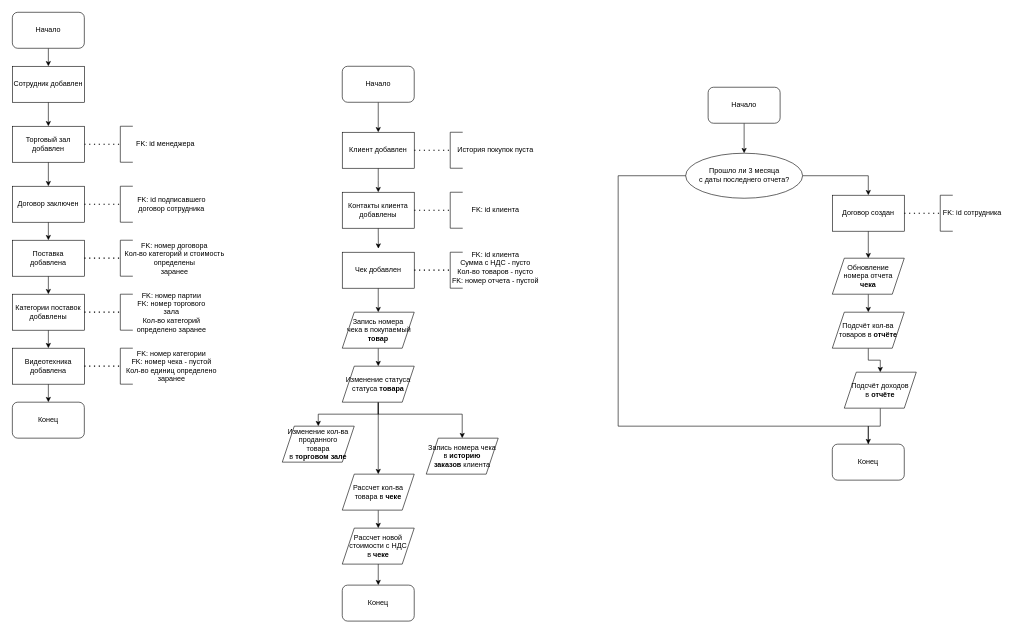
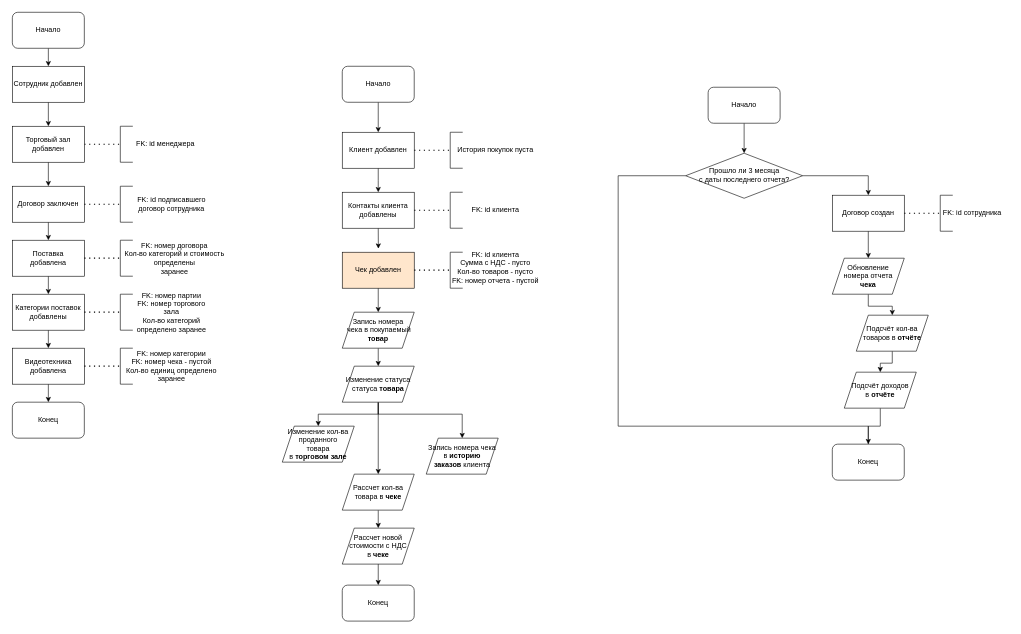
  <mxCell id="0" />
  <mxCell id="1" parent="0" />
  <mxCell id="2" style="edgeStyle=orthogonalEdgeStyle;rounded=0;orthogonalLoop=1;jettySize=auto;html=1;exitX=0.5;exitY=1;exitDx=0;exitDy=0;entryX=0.5;entryY=0;entryDx=0;entryDy=0;" edge="1" parent="1" source="3"><mxGeometry relative="1" as="geometry"><mxPoint x="630" y="320" as="targetPoint" /></mxGeometry></mxCell>
  <mxCell id="3" value="Клиент добавлен " style="rounded=0;whiteSpace=wrap;html=1;" vertex="1" parent="1"><mxGeometry x="570" y="220" width="120" height="60" as="geometry" /></mxCell>
  <mxCell id="4" style="edgeStyle=orthogonalEdgeStyle;rounded=0;orthogonalLoop=1;jettySize=auto;html=1;exitX=0.5;exitY=1;exitDx=0;exitDy=0;entryX=0.585;entryY=0.067;entryDx=0;entryDy=0;entryPerimeter=0;" edge="1" parent="1"><mxGeometry relative="1" as="geometry"><mxPoint x="630" y="380" as="sourcePoint" /><mxPoint x="630.2" y="414.02" as="targetPoint" /></mxGeometry></mxCell>
  <mxCell id="5" value="Контакты клиента добавлены " style="rounded=0;whiteSpace=wrap;html=1;" vertex="1" parent="1"><mxGeometry x="570" y="320" width="120" height="60" as="geometry" /></mxCell>
  <mxCell id="6" value="" style="endArrow=none;dashed=1;html=1;dashPattern=1 3;strokeWidth=2;rounded=0;entryX=0.5;entryY=1;entryDx=0;entryDy=0;" edge="1" parent="1" target="7"><mxGeometry width="50" height="50" relative="1" as="geometry"><mxPoint x="690" y="250" as="sourcePoint" /><mxPoint x="740" y="250" as="targetPoint" /></mxGeometry></mxCell>
  <mxCell id="7" value="" style="shape=partialRectangle;whiteSpace=wrap;html=1;bottom=1;right=1;left=1;top=0;fillColor=none;routingCenterX=-0.5;rotation=90;" vertex="1" parent="1"><mxGeometry x="730" y="240" width="60" height="20" as="geometry" /></mxCell>
  <mxCell id="8" value="" style="endArrow=none;dashed=1;html=1;dashPattern=1 3;strokeWidth=2;rounded=0;entryX=0.5;entryY=1;entryDx=0;entryDy=0;" edge="1" parent="1" target="9"><mxGeometry width="50" height="50" relative="1" as="geometry"><mxPoint x="140" y="240" as="sourcePoint" /><mxPoint x="190" y="240" as="targetPoint" /></mxGeometry></mxCell>
  <mxCell id="9" value="" style="shape=partialRectangle;whiteSpace=wrap;html=1;bottom=1;right=1;left=1;top=0;fillColor=none;routingCenterX=-0.5;rotation=90;" vertex="1" parent="1"><mxGeometry x="180" y="230" width="60" height="20" as="geometry" /></mxCell>
  <mxCell id="10" value="История покупок пуста" style="text;html=1;align=center;verticalAlign=middle;resizable=0;points=[];autosize=1;strokeColor=none;fillColor=none;" vertex="1" parent="1"><mxGeometry x="750" y="235" width="150" height="30" as="geometry" /></mxCell>
  <mxCell id="11" style="edgeStyle=orthogonalEdgeStyle;rounded=0;orthogonalLoop=1;jettySize=auto;html=1;exitX=0.5;exitY=1;exitDx=0;exitDy=0;entryX=0.5;entryY=0;entryDx=0;entryDy=0;" edge="1" parent="1" source="12" target="17"><mxGeometry relative="1" as="geometry" /></mxCell>
- <mxCell id="12" value="Чек добавлен" style="rounded=0;whiteSpace=wrap;html=1;" vertex="1" parent="1"><mxGeometry x="570" y="420" width="120" height="60" as="geometry" /></mxCell>
+ <mxCell id="12" value="Чек добавлен" style="rounded=0;whiteSpace=wrap;html=1;fillColor=#ffe6cc;" vertex="1" parent="1"><mxGeometry x="570" y="420" width="120" height="60" as="geometry" /></mxCell>
  <mxCell id="13" value="" style="endArrow=none;dashed=1;html=1;dashPattern=1 3;strokeWidth=2;rounded=0;entryX=0.5;entryY=1;entryDx=0;entryDy=0;" edge="1" parent="1" target="14"><mxGeometry width="50" height="50" relative="1" as="geometry"><mxPoint x="690" as="sourcePoint" y="450" /><mxPoint x="740" as="targetPoint" y="450" /></mxGeometry></mxCell>
  <mxCell id="14" value="" style="shape=partialRectangle;whiteSpace=wrap;html=1;bottom=1;right=1;left=1;top=0;fillColor=none;routingCenterX=-0.5;rotation=90;" vertex="1" parent="1"><mxGeometry x="730" y="440" width="60" height="20" as="geometry" /></mxCell>
  <mxCell id="15" value="&lt;div&gt;FK: id клиента&lt;/div&gt;&lt;div&gt;Сумма с НДС - пусто&lt;/div&gt;&lt;div&gt;Кол-во товаров - пусто&lt;/div&gt;&lt;div&gt;FK: номер отчета - пустой&lt;/div&gt;" style="text;html=1;align=center;verticalAlign=middle;resizable=0;points=[];autosize=1;strokeColor=none;fillColor=none;" vertex="1" parent="1"><mxGeometry x="740" y="410" width="170" height="70" as="geometry" /></mxCell>
  <mxCell id="16" style="edgeStyle=orthogonalEdgeStyle;rounded=0;orthogonalLoop=1;jettySize=auto;html=1;exitX=0.5;exitY=1;exitDx=0;exitDy=0;entryX=0.5;entryY=0;entryDx=0;entryDy=0;" edge="1" parent="1" source="17" target="21"><mxGeometry relative="1" as="geometry" /></mxCell>
  <mxCell id="17" value="&lt;div&gt;Запись номера&lt;/div&gt;&lt;div&gt;&amp;nbsp;чека в покупаемый &lt;br&gt;&lt;b&gt;товар&lt;/b&gt;&lt;/div&gt;" style="shape=parallelogram;perimeter=parallelogramPerimeter;whiteSpace=wrap;html=1;fixedSize=1;" vertex="1" parent="1"><mxGeometry x="570" y="520" width="120" height="60" as="geometry" /></mxCell>
  <mxCell id="18" style="edgeStyle=orthogonalEdgeStyle;rounded=0;orthogonalLoop=1;jettySize=auto;html=1;exitX=0.5;exitY=1;exitDx=0;exitDy=0;entryX=0.5;entryY=0;entryDx=0;entryDy=0;" edge="1" parent="1" source="21" target="24"><mxGeometry relative="1" as="geometry" /></mxCell>
  <mxCell id="19" style="edgeStyle=orthogonalEdgeStyle;rounded=0;orthogonalLoop=1;jettySize=auto;html=1;exitX=0.5;exitY=1;exitDx=0;exitDy=0;entryX=0.5;entryY=0;entryDx=0;entryDy=0;" edge="1" parent="1" source="21" target="28"><mxGeometry relative="1" as="geometry" /></mxCell>
  <mxCell id="20" style="edgeStyle=orthogonalEdgeStyle;rounded=0;orthogonalLoop=1;jettySize=auto;html=1;exitX=0.5;exitY=1;exitDx=0;exitDy=0;entryX=0.5;entryY=0;entryDx=0;entryDy=0;" edge="1" parent="1" source="21" target="46"><mxGeometry relative="1" as="geometry"><Array as="points"><mxPoint x="630" y="690" /><mxPoint x="770" y="690" /></Array></mxGeometry></mxCell>
  <mxCell id="21" value="&lt;div&gt;Изменение статуса&lt;/div&gt;статуса &lt;b&gt;товара&lt;/b&gt;" style="shape=parallelogram;perimeter=parallelogramPerimeter;whiteSpace=wrap;html=1;fixedSize=1;" vertex="1" parent="1"><mxGeometry x="570" y="610" width="120" height="60" as="geometry" /></mxCell>
  <mxCell id="22" style="edgeStyle=orthogonalEdgeStyle;rounded=0;orthogonalLoop=1;jettySize=auto;html=1;exitX=0.5;exitY=1;exitDx=0;exitDy=0;" edge="1" parent="1" source="23" target="3"><mxGeometry relative="1" as="geometry" /></mxCell>
  <mxCell id="23" value="Начало" style="rounded=1;whiteSpace=wrap;html=1;" vertex="1" parent="1"><mxGeometry x="570" y="110" width="120" height="60" as="geometry" /></mxCell>
  <mxCell id="24" value="&lt;div&gt;Изменение кол-ва &lt;br&gt;&lt;/div&gt;&lt;div&gt;проданного&lt;/div&gt;&lt;div&gt;товара&lt;br&gt;в &lt;b&gt;торговом зале&lt;/b&gt;&lt;/div&gt;" style="shape=parallelogram;perimeter=parallelogramPerimeter;whiteSpace=wrap;html=1;fixedSize=1;" vertex="1" parent="1"><mxGeometry x="470" y="710" width="120" height="60" as="geometry" /></mxCell>
  <mxCell id="25" style="edgeStyle=orthogonalEdgeStyle;rounded=0;orthogonalLoop=1;jettySize=auto;html=1;exitX=0.5;exitY=1;exitDx=0;exitDy=0;entryX=0.5;entryY=0;entryDx=0;entryDy=0;" edge="1" parent="1" source="26" target="69"><mxGeometry relative="1" as="geometry" /></mxCell>
  <mxCell id="26" value="Начало" style="rounded=1;whiteSpace=wrap;html=1;" vertex="1" parent="1"><mxGeometry x="20" y="20" width="120" height="60" as="geometry" /></mxCell>
  <mxCell id="27" style="edgeStyle=orthogonalEdgeStyle;rounded=0;orthogonalLoop=1;jettySize=auto;html=1;exitX=0.5;exitY=1;exitDx=0;exitDy=0;entryX=0.5;entryY=0;entryDx=0;entryDy=0;" edge="1" parent="1" source="28" target="30"><mxGeometry relative="1" as="geometry" /></mxCell>
  <mxCell id="28" value="Рассчет кол-ва товара в &lt;b&gt;чеке&lt;/b&gt;" style="shape=parallelogram;perimeter=parallelogramPerimeter;whiteSpace=wrap;html=1;fixedSize=1;" vertex="1" parent="1"><mxGeometry x="570" y="790" width="120" height="60" as="geometry" /></mxCell>
  <mxCell id="29" style="edgeStyle=orthogonalEdgeStyle;rounded=0;orthogonalLoop=1;jettySize=auto;html=1;exitX=0.5;exitY=1;exitDx=0;exitDy=0;entryX=0.5;entryY=0;entryDx=0;entryDy=0;" edge="1" parent="1" source="30" target="47"><mxGeometry relative="1" as="geometry" /></mxCell>
  <mxCell id="30" value="Рассчет новой стоимости с НДС&lt;br&gt; в &lt;b&gt;чеке&lt;/b&gt;" style="shape=parallelogram;perimeter=parallelogramPerimeter;whiteSpace=wrap;html=1;fixedSize=1;" vertex="1" parent="1"><mxGeometry x="570" y="880" width="120" height="60" as="geometry" /></mxCell>
  <mxCell id="31" style="edgeStyle=orthogonalEdgeStyle;rounded=0;orthogonalLoop=1;jettySize=auto;html=1;exitX=0.5;exitY=1;exitDx=0;exitDy=0;entryX=0.5;entryY=0;entryDx=0;entryDy=0;" edge="1" parent="1" source="32" target="37"><mxGeometry relative="1" as="geometry" /></mxCell>
  <mxCell id="32" value="Договор заключен" style="rounded=0;whiteSpace=wrap;html=1;" vertex="1" parent="1"><mxGeometry x="20" y="310" width="120" height="60" as="geometry" /></mxCell>
  <mxCell id="33" value="" style="endArrow=none;dashed=1;html=1;dashPattern=1 3;strokeWidth=2;rounded=0;entryX=0.5;entryY=1;entryDx=0;entryDy=0;" edge="1" parent="1" target="34"><mxGeometry width="50" height="50" relative="1" as="geometry"><mxPoint x="140" y="340" as="sourcePoint" /><mxPoint x="190" y="340" as="targetPoint" /></mxGeometry></mxCell>
  <mxCell id="34" value="" style="shape=partialRectangle;whiteSpace=wrap;html=1;bottom=1;right=1;left=1;top=0;fillColor=none;routingCenterX=-0.5;rotation=90;" vertex="1" parent="1"><mxGeometry x="180" y="330" width="60" height="20" as="geometry" /></mxCell>
  <mxCell id="35" value="FK: id подписавшего&lt;br&gt; договор сотрудника " style="text;html=1;align=center;verticalAlign=middle;resizable=0;points=[];autosize=1;strokeColor=none;fillColor=none;" vertex="1" parent="1"><mxGeometry x="215" y="320" width="140" height="40" as="geometry" /></mxCell>
  <mxCell id="36" style="edgeStyle=orthogonalEdgeStyle;rounded=0;orthogonalLoop=1;jettySize=auto;html=1;exitX=0.5;exitY=1;exitDx=0;exitDy=0;entryX=0.5;entryY=0;entryDx=0;entryDy=0;" edge="1" parent="1" source="37" target="42"><mxGeometry relative="1" as="geometry" /></mxCell>
  <mxCell id="37" value="Поставка&lt;br&gt;добавлена" style="rounded=0;whiteSpace=wrap;html=1;" vertex="1" parent="1"><mxGeometry x="20" y="400" width="120" height="60" as="geometry" /></mxCell>
  <mxCell id="38" value="" style="endArrow=none;dashed=1;html=1;dashPattern=1 3;strokeWidth=2;rounded=0;entryX=0.5;entryY=1;entryDx=0;entryDy=0;" edge="1" parent="1" target="39"><mxGeometry width="50" height="50" relative="1" as="geometry"><mxPoint x="140" y="430" as="sourcePoint" /><mxPoint x="190" y="430" as="targetPoint" /></mxGeometry></mxCell>
  <mxCell id="39" value="" style="shape=partialRectangle;whiteSpace=wrap;html=1;bottom=1;right=1;left=1;top=0;fillColor=none;routingCenterX=-0.5;rotation=90;" vertex="1" parent="1"><mxGeometry x="180" y="420" width="60" height="20" as="geometry" /></mxCell>
  <mxCell id="40" value="FK: номер договора&lt;br&gt;Кол-во категорий и стоимость&lt;br&gt;определены &lt;br&gt;заранее" style="text;html=1;align=center;verticalAlign=middle;resizable=0;points=[];autosize=1;strokeColor=none;fillColor=none;" vertex="1" parent="1"><mxGeometry x="195" y="395" width="190" height="70" as="geometry" /></mxCell>
  <mxCell id="41" style="edgeStyle=orthogonalEdgeStyle;rounded=0;orthogonalLoop=1;jettySize=auto;html=1;exitX=0.5;exitY=1;exitDx=0;exitDy=0;entryX=0.5;entryY=0;entryDx=0;entryDy=0;" edge="1" parent="1" source="42" target="52"><mxGeometry relative="1" as="geometry" /></mxCell>
  <mxCell id="42" value="Категории поставок&lt;br&gt;добавлены" style="rounded=0;whiteSpace=wrap;html=1;" vertex="1" parent="1"><mxGeometry x="20" y="490" width="120" height="60" as="geometry" /></mxCell>
  <mxCell id="43" value="" style="endArrow=none;dashed=1;html=1;dashPattern=1 3;strokeWidth=2;rounded=0;entryX=0.5;entryY=1;entryDx=0;entryDy=0;" edge="1" parent="1" target="44"><mxGeometry width="50" height="50" relative="1" as="geometry"><mxPoint x="140" y="520" as="sourcePoint" /><mxPoint x="190" y="520" as="targetPoint" /></mxGeometry></mxCell>
  <mxCell id="44" value="" style="shape=partialRectangle;whiteSpace=wrap;html=1;bottom=1;right=1;left=1;top=0;fillColor=none;routingCenterX=-0.5;rotation=90;" vertex="1" parent="1"><mxGeometry x="180" y="510" width="60" height="20" as="geometry" /></mxCell>
  <mxCell id="45" value="FK: номер партии&lt;br&gt;FK: номер торгового &lt;br&gt;зала&lt;br&gt;Кол-во категорий &lt;br&gt;определено заранее" style="text;html=1;align=center;verticalAlign=middle;resizable=0;points=[];autosize=1;strokeColor=none;fillColor=none;" vertex="1" parent="1"><mxGeometry x="215" y="475" width="140" height="90" as="geometry" /></mxCell>
  <mxCell id="46" value="Запись номера чека&lt;br&gt;в &lt;b&gt;историю &lt;br&gt;заказов&lt;/b&gt; клиента" style="shape=parallelogram;perimeter=parallelogramPerimeter;whiteSpace=wrap;html=1;fixedSize=1;" vertex="1" parent="1"><mxGeometry x="710" y="730" width="120" height="60" as="geometry" /></mxCell>
  <mxCell id="47" value="Конец" style="rounded=1;whiteSpace=wrap;html=1;" vertex="1" parent="1"><mxGeometry x="570" y="975" width="120" height="60" as="geometry" /></mxCell>
  <mxCell id="48" style="edgeStyle=orthogonalEdgeStyle;rounded=0;orthogonalLoop=1;jettySize=auto;html=1;exitX=0.5;exitY=1;exitDx=0;exitDy=0;entryX=0.5;entryY=0;entryDx=0;entryDy=0;" edge="1" parent="1" source="49" target="32"><mxGeometry relative="1" as="geometry" /></mxCell>
  <mxCell id="49" value="Торговый зал&lt;br&gt;добавлен" style="rounded=0;whiteSpace=wrap;html=1;" vertex="1" parent="1"><mxGeometry x="20" y="210" width="120" height="60" as="geometry" /></mxCell>
  <mxCell id="50" value="FK: id менеджера" style="text;html=1;align=center;verticalAlign=middle;resizable=0;points=[];autosize=1;strokeColor=none;fillColor=none;" vertex="1" parent="1"><mxGeometry x="215" y="225" width="120" height="30" as="geometry" /></mxCell>
  <mxCell id="51" style="edgeStyle=orthogonalEdgeStyle;rounded=0;orthogonalLoop=1;jettySize=auto;html=1;exitX=0.5;exitY=1;exitDx=0;exitDy=0;entryX=0.5;entryY=0;entryDx=0;entryDy=0;" edge="1" parent="1" source="52" target="56"><mxGeometry relative="1" as="geometry" /></mxCell>
  <mxCell id="52" value="Видеотехника&lt;br&gt;добавлена" style="rounded=0;whiteSpace=wrap;html=1;" vertex="1" parent="1"><mxGeometry x="20" y="580" width="120" height="60" as="geometry" /></mxCell>
  <mxCell id="53" value="" style="endArrow=none;dashed=1;html=1;dashPattern=1 3;strokeWidth=2;rounded=0;entryX=0.5;entryY=1;entryDx=0;entryDy=0;" edge="1" parent="1" target="54"><mxGeometry width="50" height="50" relative="1" as="geometry"><mxPoint x="140" y="610" as="sourcePoint" /><mxPoint x="190" y="610" as="targetPoint" /></mxGeometry></mxCell>
  <mxCell id="54" value="" style="shape=partialRectangle;whiteSpace=wrap;html=1;bottom=1;right=1;left=1;top=0;fillColor=none;routingCenterX=-0.5;rotation=90;" vertex="1" parent="1"><mxGeometry x="180" y="600" width="60" height="20" as="geometry" /></mxCell>
  <mxCell id="55" value="FK: номер категории&lt;br&gt;&lt;div&gt;FK: номер чека - пустой&lt;br&gt;Кол-во единиц определено&lt;br&gt;заранее&lt;/div&gt;" style="text;html=1;align=center;verticalAlign=middle;resizable=0;points=[];autosize=1;strokeColor=none;fillColor=none;" vertex="1" parent="1"><mxGeometry x="200" y="575" width="170" height="70" as="geometry" /></mxCell>
  <mxCell id="56" value="Конец" style="rounded=1;whiteSpace=wrap;html=1;" vertex="1" parent="1"><mxGeometry x="20" y="670" width="120" height="60" as="geometry" /></mxCell>
  <mxCell id="57" style="edgeStyle=orthogonalEdgeStyle;rounded=0;orthogonalLoop=1;jettySize=auto;html=1;exitX=0.5;exitY=1;exitDx=0;exitDy=0;entryX=0.5;entryY=0;entryDx=0;entryDy=0;" edge="1" parent="1" source="58" target="64"><mxGeometry relative="1" as="geometry" /></mxCell>
  <mxCell id="58" value="Договор создан" style="rounded=0;whiteSpace=wrap;html=1;" vertex="1" parent="1"><mxGeometry x="1387" y="324.96" width="120" height="60" as="geometry" /></mxCell>
  <mxCell id="59" style="edgeStyle=orthogonalEdgeStyle;rounded=0;orthogonalLoop=1;jettySize=auto;html=1;exitX=0.5;exitY=1;exitDx=0;exitDy=0;entryX=0.5;entryY=0;entryDx=0;entryDy=0;" edge="1" parent="1" source="60" target="62"><mxGeometry relative="1" as="geometry" /></mxCell>
  <mxCell id="60" value="Начало" style="rounded=1;whiteSpace=wrap;html=1;" vertex="1" parent="1"><mxGeometry x="1180" y="144.96" width="120" height="60" as="geometry" /></mxCell>
  <mxCell id="61" style="edgeStyle=orthogonalEdgeStyle;rounded=0;orthogonalLoop=1;jettySize=auto;html=1;exitX=1;exitY=0.5;exitDx=0;exitDy=0;entryX=0.5;entryY=0;entryDx=0;entryDy=0;" edge="1" parent="1" source="62" target="58"><mxGeometry relative="1" as="geometry" /></mxCell>
- <mxCell id="62" value="&lt;div&gt;Прошло ли 3 месяца&lt;/div&gt;&lt;div&gt;с даты последнего отчета?&lt;/div&gt;" style="ellipse;whiteSpace=wrap;html=1;" vertex="1" parent="1"><mxGeometry x="1142.5" y="254.96" width="195" height="75.04" as="geometry" /></mxCell>
+ <mxCell id="62" value="&lt;div&gt;Прошло ли 3 месяца&lt;/div&gt;&lt;div&gt;с даты последнего отчета?&lt;/div&gt;" style="rhombus;whiteSpace=wrap;html=1;" vertex="1" parent="1"><mxGeometry x="1142.5" y="254.96" width="195" height="75.04" as="geometry" /></mxCell>
  <mxCell id="63" style="edgeStyle=orthogonalEdgeStyle;rounded=0;orthogonalLoop=1;jettySize=auto;html=1;exitX=0.5;exitY=1;exitDx=0;exitDy=0;entryX=0.5;entryY=0;entryDx=0;entryDy=0;" edge="1" parent="1" source="64" target="76"><mxGeometry relative="1" as="geometry" /></mxCell>
  <mxCell id="64" value="Обновление &lt;br&gt;номера отчета&lt;b&gt; &lt;br&gt;чека&lt;/b&gt;" style="shape=parallelogram;perimeter=parallelogramPerimeter;whiteSpace=wrap;html=1;fixedSize=1;" vertex="1" parent="1"><mxGeometry x="1387" y="430" width="120" height="60" as="geometry" /></mxCell>
  <mxCell id="65" value="" style="endArrow=none;dashed=1;html=1;dashPattern=1 3;strokeWidth=2;rounded=0;entryX=0.5;entryY=1;entryDx=0;entryDy=0;" edge="1" parent="1" target="66"><mxGeometry width="50" height="50" relative="1" as="geometry"><mxPoint x="1507" y="355" as="sourcePoint" /><mxPoint x="1557" y="355" as="targetPoint" /></mxGeometry></mxCell>
  <mxCell id="66" value="" style="shape=partialRectangle;whiteSpace=wrap;html=1;bottom=1;right=1;left=1;top=0;fillColor=none;routingCenterX=-0.5;rotation=90;" vertex="1" parent="1"><mxGeometry x="1547" y="345" width="60" height="20" as="geometry" /></mxCell>
  <mxCell id="67" value="FK: id сотрудника" style="text;html=1;align=center;verticalAlign=middle;resizable=0;points=[];autosize=1;strokeColor=none;fillColor=none;" vertex="1" parent="1"><mxGeometry x="1560" y="340" width="120" height="30" as="geometry" /></mxCell>
  <mxCell id="68" style="edgeStyle=orthogonalEdgeStyle;rounded=0;orthogonalLoop=1;jettySize=auto;html=1;exitX=0.5;exitY=1;exitDx=0;exitDy=0;entryX=0.5;entryY=0;entryDx=0;entryDy=0;" edge="1" parent="1" source="69" target="49"><mxGeometry relative="1" as="geometry" /></mxCell>
  <mxCell id="69" value="Сотрудник добавлен" style="rounded=0;whiteSpace=wrap;html=1;" vertex="1" parent="1"><mxGeometry x="20" y="110" width="120" height="60" as="geometry" /></mxCell>
  <mxCell id="70" value="" style="endArrow=none;dashed=1;html=1;dashPattern=1 3;strokeWidth=2;rounded=0;entryX=0.5;entryY=1;entryDx=0;entryDy=0;" edge="1" parent="1" target="71"><mxGeometry width="50" height="50" relative="1" as="geometry"><mxPoint x="690" y="350" as="sourcePoint" /><mxPoint x="740" y="350" as="targetPoint" /></mxGeometry></mxCell>
  <mxCell id="71" value="" style="shape=partialRectangle;whiteSpace=wrap;html=1;bottom=1;right=1;left=1;top=0;fillColor=none;routingCenterX=-0.5;rotation=90;" vertex="1" parent="1"><mxGeometry x="730" y="340" width="60" height="20" as="geometry" /></mxCell>
  <mxCell id="72" value="FK: id клиента" style="text;html=1;align=center;verticalAlign=middle;resizable=0;points=[];autosize=1;strokeColor=none;fillColor=none;" vertex="1" parent="1"><mxGeometry x="775" y="335" width="100" height="30" as="geometry" /></mxCell>
  <mxCell id="73" style="edgeStyle=orthogonalEdgeStyle;rounded=0;orthogonalLoop=1;jettySize=auto;html=1;exitX=0.5;exitY=0;exitDx=0;exitDy=0;entryX=0;entryY=0.5;entryDx=0;entryDy=0;endArrow=none;startFill=0;" edge="1" parent="1" source="74" target="62"><mxGeometry relative="1" as="geometry"><Array as="points"><mxPoint x="1447" y="710" /><mxPoint x="1030" y="710" /><mxPoint x="1030" y="293" /></Array></mxGeometry></mxCell>
  <mxCell id="74" value="Конец" style="rounded=1;whiteSpace=wrap;html=1;" vertex="1" parent="1"><mxGeometry x="1387" y="740" width="120" height="60" as="geometry" /></mxCell>
  <mxCell id="75" style="edgeStyle=orthogonalEdgeStyle;rounded=0;orthogonalLoop=1;jettySize=auto;html=1;exitX=0.5;exitY=1;exitDx=0;exitDy=0;entryX=0.5;entryY=0;entryDx=0;entryDy=0;" edge="1" parent="1" source="76" target="78"><mxGeometry relative="1" as="geometry" /></mxCell>
- <mxCell id="76" value="Подсчёт кол-ва&lt;br&gt;товаров в &lt;b&gt;отчёте&lt;/b&gt;" style="shape=parallelogram;perimeter=parallelogramPerimeter;whiteSpace=wrap;html=1;fixedSize=1;" vertex="1" parent="1"><mxGeometry x="1387" y="520" width="120" height="60" as="geometry" /></mxCell>
+ <mxCell id="76" value="Подсчёт кол-ва&lt;br&gt;товаров в &lt;b&gt;отчёте&lt;/b&gt;" style="shape=parallelogram;perimeter=parallelogramPerimeter;whiteSpace=wrap;html=1;fixedSize=1;" vertex="1" parent="1"><mxGeometry x="1427" y="525" width="120" height="60" as="geometry" /></mxCell>
  <mxCell id="77" style="edgeStyle=orthogonalEdgeStyle;rounded=0;orthogonalLoop=1;jettySize=auto;html=1;exitX=0.5;exitY=1;exitDx=0;exitDy=0;entryX=0.5;entryY=0;entryDx=0;entryDy=0;" edge="1" parent="1" source="78" target="74"><mxGeometry relative="1" as="geometry" /></mxCell>
  <mxCell id="78" value="Подсчёт доходов &lt;br&gt;в &lt;b&gt;отчёте&lt;/b&gt;" style="shape=parallelogram;perimeter=parallelogramPerimeter;whiteSpace=wrap;html=1;fixedSize=1;" vertex="1" parent="1"><mxGeometry x="1407" y="620" width="120" height="60" as="geometry" /></mxCell>
